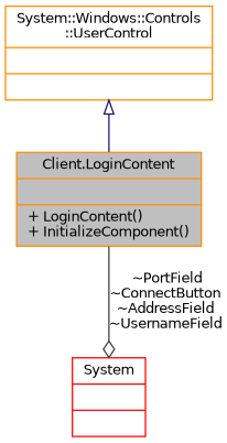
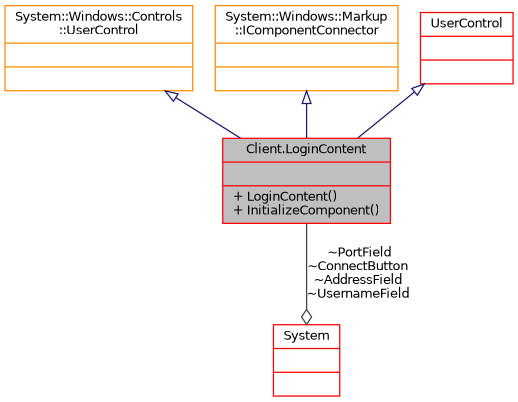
  digraph {
    node [color=darkorange fillcolor=white fontname=Helvetica fontsize=10 shape=record style=filled]
    edge [color=midnightblue fontname=Helvetica fontsize=10 labelfontname=Helvetica labelfontsize=10 style=solid arrowtail=onormal dir=back]
-   n1 [fillcolor=grey75 fontcolor=black height=0.2 label="{Client.LoginContent\n||+ LoginContent()\l+ InitializeComponent()\l}" width=0.4]
+   n1 [color=red fillcolor=grey75 fontcolor=black height=0.2 label="{Client.LoginContent\n||+ LoginContent()\l+ InitializeComponent()\l}" width=0.4]
    n2 [color=red height=0.2 label="{System\n||}" width=0.4]
    n3 [height=0.2 label="{System::Windows::Controls\l::UserControl\n||}" width=0.4]
+   n4 [height=0.2 label="{System::Windows::Markup\l::IComponentConnector\n||}" width=0.4]
+   n5 [color=red height=0.2 label="{UserControl\n||}" width=0.4]
    n1 -> n2 [arrowhead=odiamond color=grey25 label=" ~PortField\n~ConnectButton\n~AddressField\n~UsernameField" arrowtail="" dir=""]
    n3 -> n1
+   n4 -> n1
+   n5 -> n1
  }
